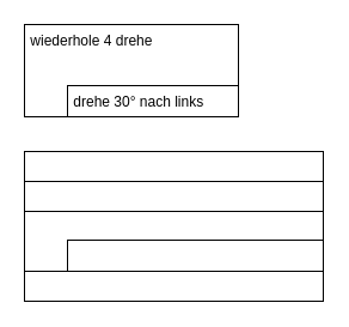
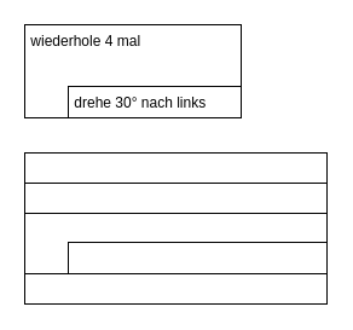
  <mxCell id="0" />
  <mxCell id="1" parent="0" />
- <mxCell id="2" value="&amp;nbsp;wiederhole 4 drehe" style="rounded=0;whiteSpace=wrap;html=1;align=left;verticalAlign=top;" vertex="1" parent="1"><mxGeometry x="20" y="20" width="179" height="77" as="geometry" /></mxCell>
+ <mxCell id="2" value="&amp;nbsp;wiederhole 4 mal" style="rounded=0;whiteSpace=wrap;html=1;align=left;verticalAlign=top;" vertex="1" parent="1"><mxGeometry x="20" y="20" width="179" height="77" as="geometry" /></mxCell>
  <mxCell id="3" value="&amp;nbsp;drehe 30° nach links" style="rounded=0;whiteSpace=wrap;html=1;align=left;verticalAlign=top;" vertex="1" parent="1"><mxGeometry x="56" y="71" width="143" height="26" as="geometry" /></mxCell>
  <mxCell id="4" value="" style="rounded=0;whiteSpace=wrap;html=1;align=left;verticalAlign=top;" vertex="1" parent="1"><mxGeometry x="20" y="175" width="250" height="51" as="geometry" /></mxCell>
  <mxCell id="5" value="" style="rounded=0;whiteSpace=wrap;html=1;align=left;verticalAlign=top;" vertex="1" parent="1"><mxGeometry x="56" y="200" width="214" height="26" as="geometry" /></mxCell>
  <mxCell id="6" value="" style="rounded=0;whiteSpace=wrap;html=1;align=left;verticalAlign=top;" vertex="1" parent="1"><mxGeometry x="20" y="151" width="250" height="25" as="geometry" /></mxCell>
  <mxCell id="7" value="" style="rounded=0;whiteSpace=wrap;html=1;align=left;verticalAlign=top;" vertex="1" parent="1"><mxGeometry x="20" y="126" width="250" height="25" as="geometry" /></mxCell>
  <mxCell id="8" value="" style="rounded=0;whiteSpace=wrap;html=1;align=left;verticalAlign=top;" vertex="1" parent="1"><mxGeometry x="20" y="226" width="250" height="25" as="geometry" /></mxCell>
